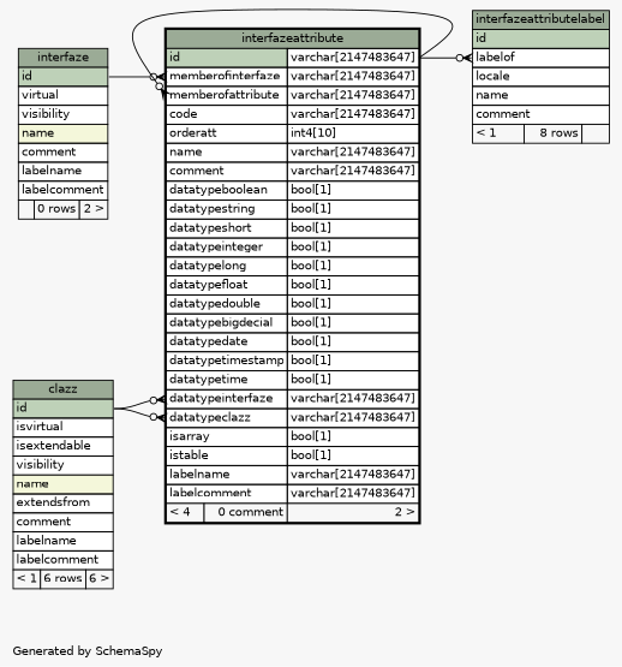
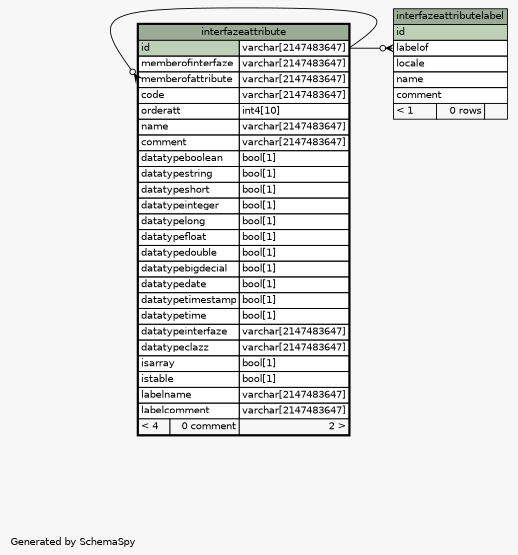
  digraph {
    bgcolor="#f7f7f7"
    fontname=Helvetica
    fontsize=11
    label="\nGenerated by SchemaSpy"
    labeljust=l
    nodesep=0.18
    rankdir=RL
    ranksep=0.46
    node [fontname=Helvetica fontsize=11 shape=plaintext]
    edge [arrowhead=none arrowsize=0.8 arrowtail=crowodot dir=back headport="id:e"]
    n1 [label=<     <TABLE BORDER="2" CELLBORDER="1" CELLSPACING="0" BGCOLOR="#ffffff">       <TR><TD COLSPAN="3" BGCOLOR="#9bab96" ALIGN="CENTER">interfazeattribute</TD></TR>       <TR><TD PORT="id" COLSPAN="2" BGCOLOR="#bed1b8" ALIGN="LEFT">id</TD><TD PORT="id.type" ALIGN="LEFT">varchar[2147483647]</TD></TR>       <TR><TD PORT="memberofinterfaze" COLSPAN="2" ALIGN="LEFT">memberofinterfaze</TD><TD PORT="memberofinterfaze.type" ALIGN="LEFT">varchar[2147483647]</TD></TR>       <TR><TD PORT="memberofattribute" COLSPAN="2" ALIGN="LEFT">memberofattribute</TD><TD PORT="memberofattribute.type" ALIGN="LEFT">varchar[2147483647]</TD></TR>       <TR><TD PORT="code" COLSPAN="2" ALIGN="LEFT">code</TD><TD PORT="code.type" ALIGN="LEFT">varchar[2147483647]</TD></TR>       <TR><TD PORT="orderatt" COLSPAN="2" ALIGN="LEFT">orderatt</TD><TD PORT="orderatt.type" ALIGN="LEFT">int4[10]</TD></TR>       <TR><TD PORT="name" COLSPAN="2" ALIGN="LEFT">name</TD><TD PORT="name.type" ALIGN="LEFT">varchar[2147483647]</TD></TR>       <TR><TD PORT="comment" COLSPAN="2" ALIGN="LEFT">comment</TD><TD PORT="comment.type" ALIGN="LEFT">varchar[2147483647]</TD></TR>       <TR><TD PORT="datatypeboolean" COLSPAN="2" ALIGN="LEFT">datatypeboolean</TD><TD PORT="datatypeboolean.type" ALIGN="LEFT">bool[1]</TD></TR>       <TR><TD PORT="datatypestring" COLSPAN="2" ALIGN="LEFT">datatypestring</TD><TD PORT="datatypestring.type" ALIGN="LEFT">bool[1]</TD></TR>       <TR><TD PORT="datatypeshort" COLSPAN="2" ALIGN="LEFT">datatypeshort</TD><TD PORT="datatypeshort.type" ALIGN="LEFT">bool[1]</TD></TR>       <TR><TD PORT="datatypeinteger" COLSPAN="2" ALIGN="LEFT">datatypeinteger</TD><TD PORT="datatypeinteger.type" ALIGN="LEFT">bool[1]</TD></TR>       <TR><TD PORT="datatypelong" COLSPAN="2" ALIGN="LEFT">datatypelong</TD><TD PORT="datatypelong.type" ALIGN="LEFT">bool[1]</TD></TR>       <TR><TD PORT="datatypefloat" COLSPAN="2" ALIGN="LEFT">datatypefloat</TD><TD PORT="datatypefloat.type" ALIGN="LEFT">bool[1]</TD></TR>       <TR><TD PORT="datatypedouble" COLSPAN="2" ALIGN="LEFT">datatypedouble</TD><TD PORT="datatypedouble.type" ALIGN="LEFT">bool[1]</TD></TR>       <TR><TD PORT="datatypebigdecial" COLSPAN="2" ALIGN="LEFT">datatypebigdecial</TD><TD PORT="datatypebigdecial.type" ALIGN="LEFT">bool[1]</TD></TR>       <TR><TD PORT="datatypedate" COLSPAN="2" ALIGN="LEFT">datatypedate</TD><TD PORT="datatypedate.type" ALIGN="LEFT">bool[1]</TD></TR>       <TR><TD PORT="datatypetimestamp" COLSPAN="2" ALIGN="LEFT">datatypetimestamp</TD><TD PORT="datatypetimestamp.type" ALIGN="LEFT">bool[1]</TD></TR>       <TR><TD PORT="datatypetime" COLSPAN="2" ALIGN="LEFT">datatypetime</TD><TD PORT="datatypetime.type" ALIGN="LEFT">bool[1]</TD></TR>       <TR><TD PORT="datatypeinterfaze" COLSPAN="2" ALIGN="LEFT">datatypeinterfaze</TD><TD PORT="datatypeinterfaze.type" ALIGN="LEFT">varchar[2147483647]</TD></TR>       <TR><TD PORT="datatypeclazz" COLSPAN="2" ALIGN="LEFT">datatypeclazz</TD><TD PORT="datatypeclazz.type" ALIGN="LEFT">varchar[2147483647]</TD></TR>       <TR><TD PORT="isarray" COLSPAN="2" ALIGN="LEFT">isarray</TD><TD PORT="isarray.type" ALIGN="LEFT">bool[1]</TD></TR>       <TR><TD PORT="istable" COLSPAN="2" ALIGN="LEFT">istable</TD><TD PORT="istable.type" ALIGN="LEFT">bool[1]</TD></TR>       <TR><TD PORT="labelname" COLSPAN="2" ALIGN="LEFT">labelname</TD><TD PORT="labelname.type" ALIGN="LEFT">varchar[2147483647]</TD></TR>       <TR><TD PORT="labelcomment" COLSPAN="2" ALIGN="LEFT">labelcomment</TD><TD PORT="labelcomment.type" ALIGN="LEFT">varchar[2147483647]</TD></TR>       <TR><TD ALIGN="LEFT" BGCOLOR="#f7f7f7">&lt; 4</TD><TD ALIGN="RIGHT" BGCOLOR="#f7f7f7">0 comment</TD><TD ALIGN="RIGHT" BGCOLOR="#f7f7f7">2 &gt;</TD></TR>     </TABLE>>]
-   n2 [label=<     <TABLE BORDER="0" CELLBORDER="1" CELLSPACING="0" BGCOLOR="#ffffff">       <TR><TD COLSPAN="3" BGCOLOR="#9bab96" ALIGN="CENTER">clazz</TD></TR>       <TR><TD PORT="id" COLSPAN="3" BGCOLOR="#bed1b8" ALIGN="LEFT">id</TD></TR>       <TR><TD PORT="isvirtual" COLSPAN="3" ALIGN="LEFT">isvirtual</TD></TR>       <TR><TD PORT="isextendable" COLSPAN="3" ALIGN="LEFT">isextendable</TD></TR>       <TR><TD PORT="visibility" COLSPAN="3" ALIGN="LEFT">visibility</TD></TR>       <TR><TD PORT="name" COLSPAN="3" BGCOLOR="#f4f7da" ALIGN="LEFT">name</TD></TR>       <TR><TD PORT="extendsfrom" COLSPAN="3" ALIGN="LEFT">extendsfrom</TD></TR>       <TR><TD PORT="comment" COLSPAN="3" ALIGN="LEFT">comment</TD></TR>       <TR><TD PORT="labelname" COLSPAN="3" ALIGN="LEFT">labelname</TD></TR>       <TR><TD PORT="labelcomment" COLSPAN="3" ALIGN="LEFT">labelcomment</TD></TR>       <TR><TD ALIGN="LEFT" BGCOLOR="#f7f7f7">&lt; 1</TD><TD ALIGN="RIGHT" BGCOLOR="#f7f7f7">6 rows</TD><TD ALIGN="RIGHT" BGCOLOR="#f7f7f7">6 &gt;</TD></TR>     </TABLE>>]
-   n3 [label=<     <TABLE BORDER="0" CELLBORDER="1" CELLSPACING="0" BGCOLOR="#ffffff">       <TR><TD COLSPAN="3" BGCOLOR="#9bab96" ALIGN="CENTER">interfaze</TD></TR>       <TR><TD PORT="id" COLSPAN="3" BGCOLOR="#bed1b8" ALIGN="LEFT">id</TD></TR>       <TR><TD PORT="virtual" COLSPAN="3" ALIGN="LEFT">virtual</TD></TR>       <TR><TD PORT="visibility" COLSPAN="3" ALIGN="LEFT">visibility</TD></TR>       <TR><TD PORT="name" COLSPAN="3" BGCOLOR="#f4f7da" ALIGN="LEFT">name</TD></TR>       <TR><TD PORT="comment" COLSPAN="3" ALIGN="LEFT">comment</TD></TR>       <TR><TD PORT="labelname" COLSPAN="3" ALIGN="LEFT">labelname</TD></TR>       <TR><TD PORT="labelcomment" COLSPAN="3" ALIGN="LEFT">labelcomment</TD></TR>       <TR><TD ALIGN="LEFT" BGCOLOR="#f7f7f7">  </TD><TD ALIGN="RIGHT" BGCOLOR="#f7f7f7">0 rows</TD><TD ALIGN="RIGHT" BGCOLOR="#f7f7f7">2 &gt;</TD></TR>     </TABLE>>]
-   n4 [label=<     <TABLE BORDER="0" CELLBORDER="1" CELLSPACING="0" BGCOLOR="#ffffff">       <TR><TD COLSPAN="3" BGCOLOR="#9bab96" ALIGN="CENTER">interfazeattributelabel</TD></TR>       <TR><TD PORT="id" COLSPAN="3" BGCOLOR="#bed1b8" ALIGN="LEFT">id</TD></TR>       <TR><TD PORT="labelof" COLSPAN="3" ALIGN="LEFT">labelof</TD></TR>       <TR><TD PORT="locale" COLSPAN="3" ALIGN="LEFT">locale</TD></TR>       <TR><TD PORT="name" COLSPAN="3" ALIGN="LEFT">name</TD></TR>       <TR><TD PORT="comment" COLSPAN="3" ALIGN="LEFT">comment</TD></TR>       <TR><TD ALIGN="LEFT" BGCOLOR="#f7f7f7">&lt; 1</TD><TD ALIGN="RIGHT" BGCOLOR="#f7f7f7">8 rows</TD><TD ALIGN="RIGHT" BGCOLOR="#f7f7f7">  </TD></TR>     </TABLE>>]
+   n4 [label=<     <TABLE BORDER="0" CELLBORDER="1" CELLSPACING="0" BGCOLOR="#ffffff">       <TR><TD COLSPAN="3" BGCOLOR="#9bab96" ALIGN="CENTER">interfazeattributelabel</TD></TR>       <TR><TD PORT="id" COLSPAN="3" BGCOLOR="#bed1b8" ALIGN="LEFT">id</TD></TR>       <TR><TD PORT="labelof" COLSPAN="3" ALIGN="LEFT">labelof</TD></TR>       <TR><TD PORT="locale" COLSPAN="3" ALIGN="LEFT">locale</TD></TR>       <TR><TD PORT="name" COLSPAN="3" ALIGN="LEFT">name</TD></TR>       <TR><TD PORT="comment" COLSPAN="3" ALIGN="LEFT">comment</TD></TR>       <TR><TD ALIGN="LEFT" BGCOLOR="#f7f7f7">&lt; 1</TD><TD ALIGN="RIGHT" BGCOLOR="#f7f7f7">0 rows</TD><TD ALIGN="RIGHT" BGCOLOR="#f7f7f7">  </TD></TR>     </TABLE>>]
    n1 -> n1 [headport="id.type:e" tailport="memberofattribute:w"]
-   n1 -> n2 [tailport="datatypeclazz:w"]
-   n1 -> n2 [tailport="datatypeinterfaze:w"]
-   n1 -> n3 [tailport="memberofinterfaze:w"]
    n4 -> n1 [headport="id.type:e" tailport="labelof:w"]
  }
